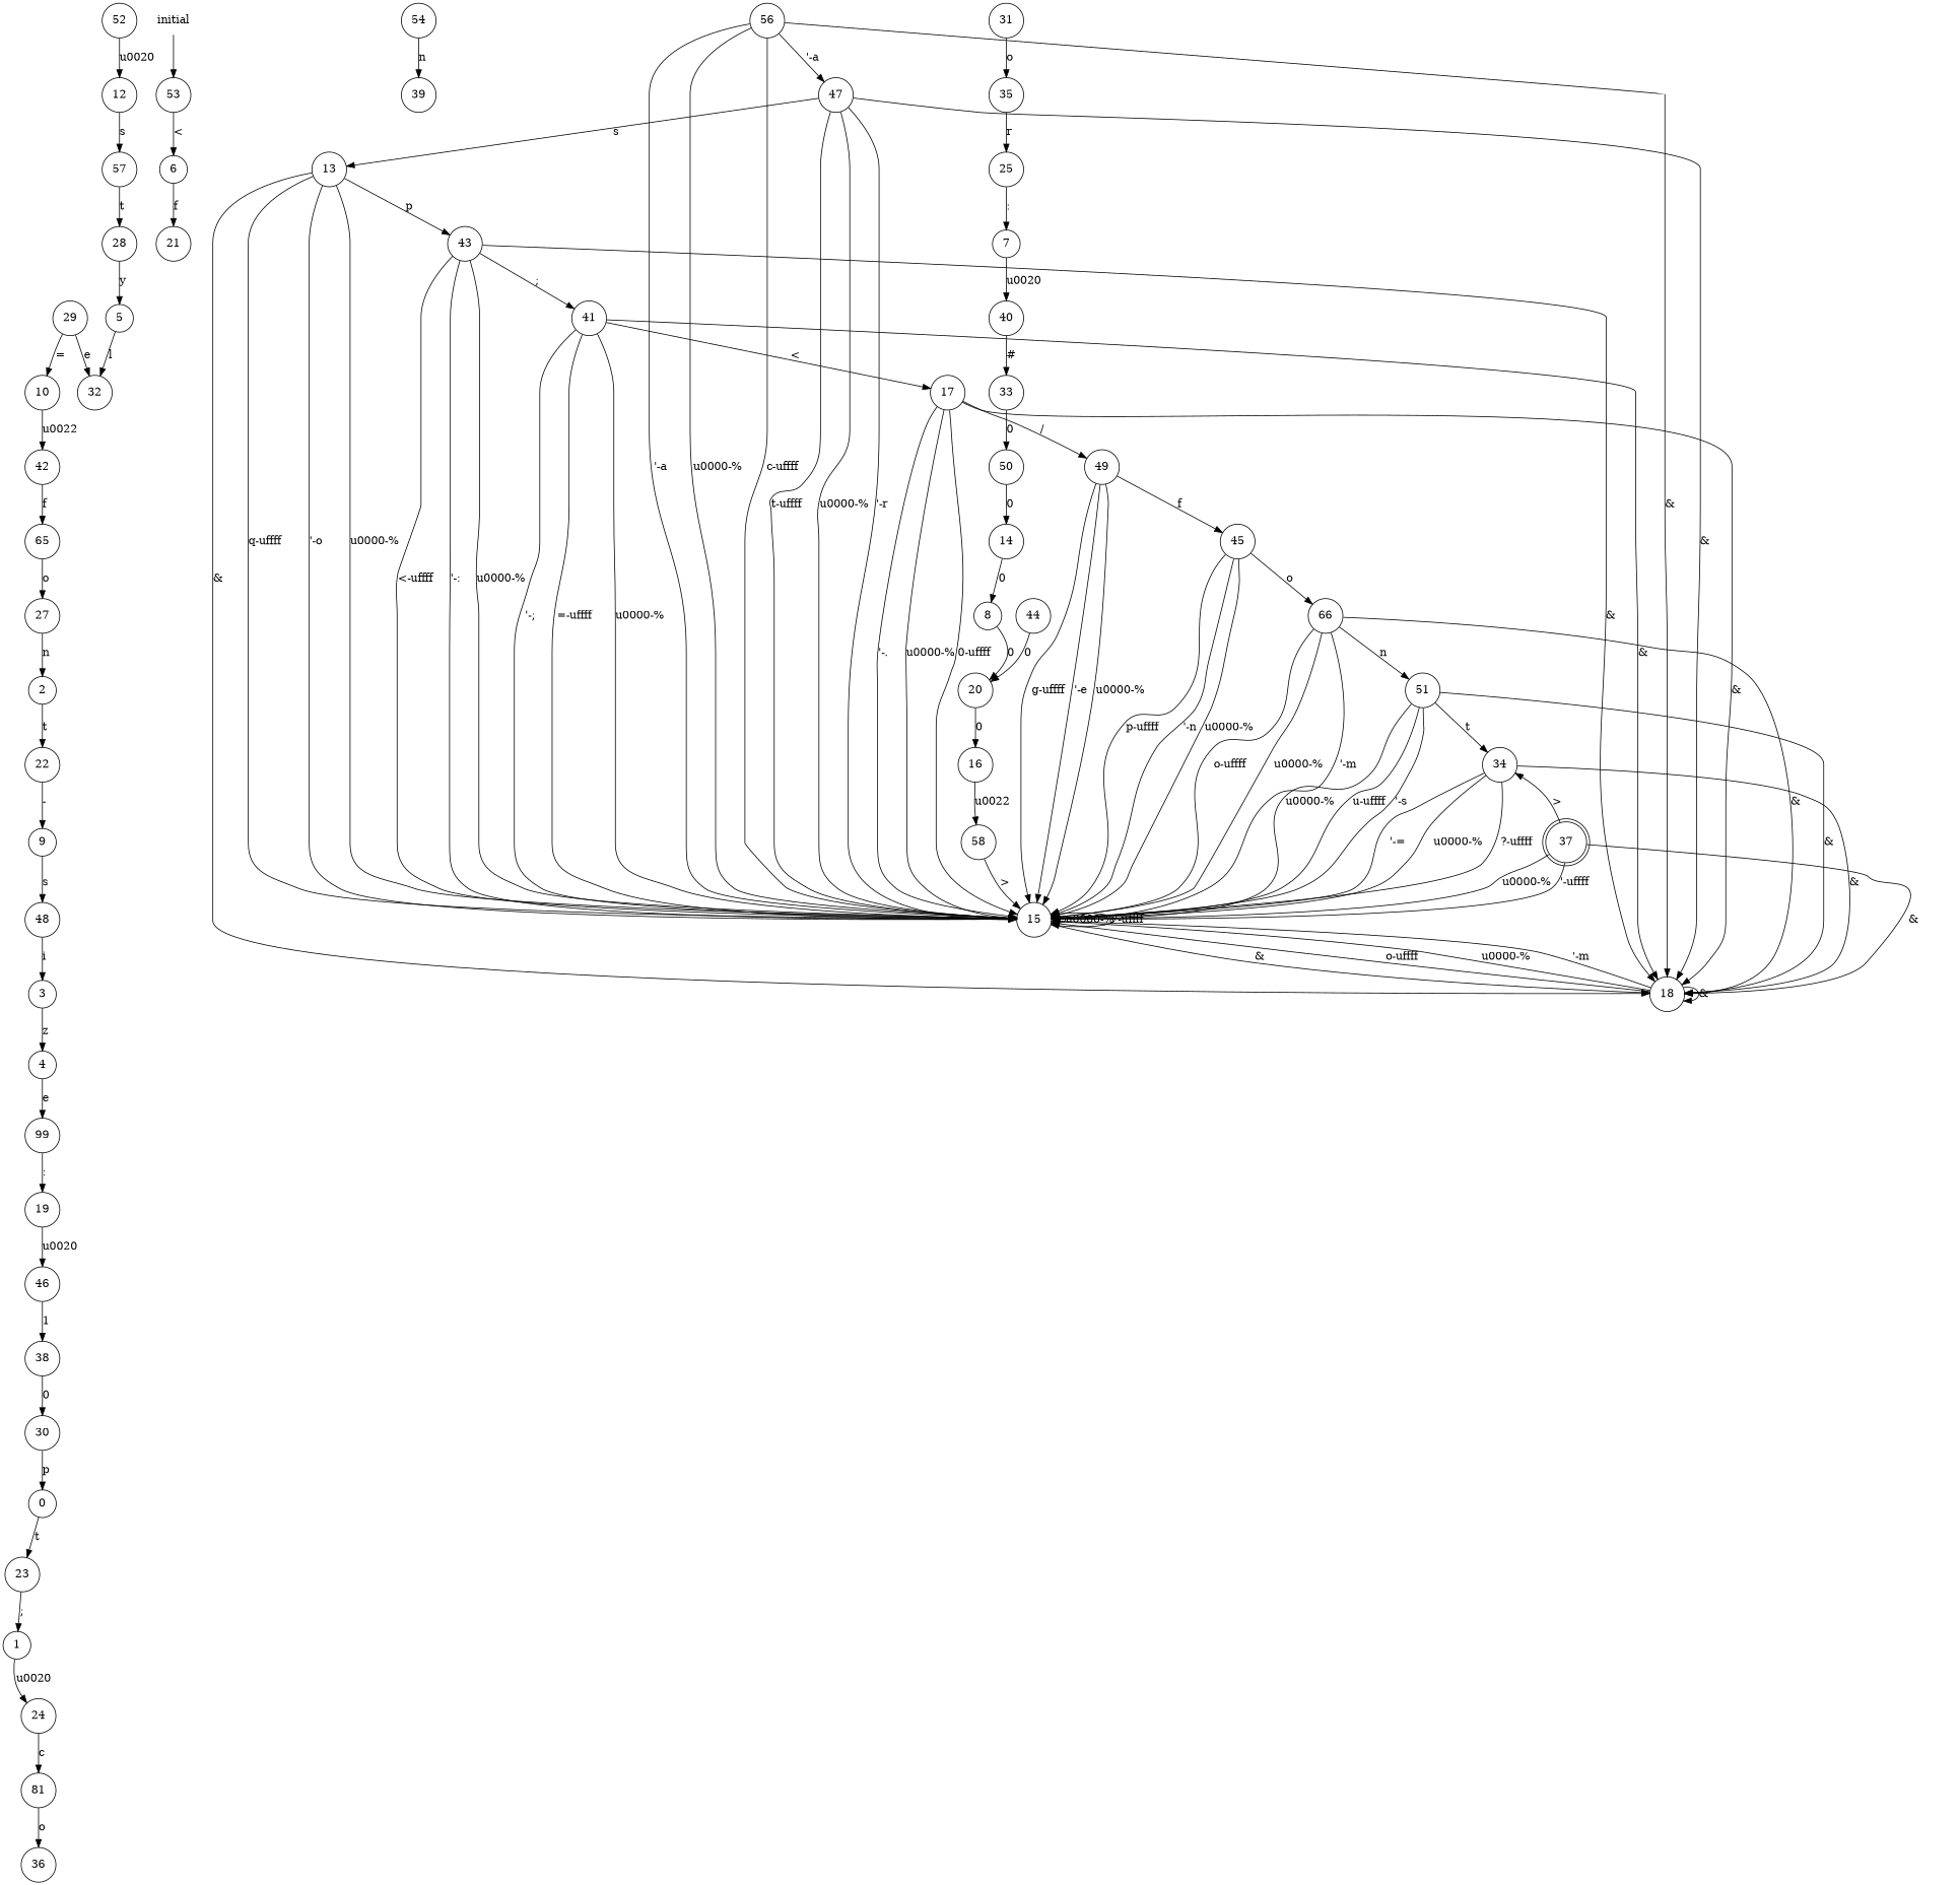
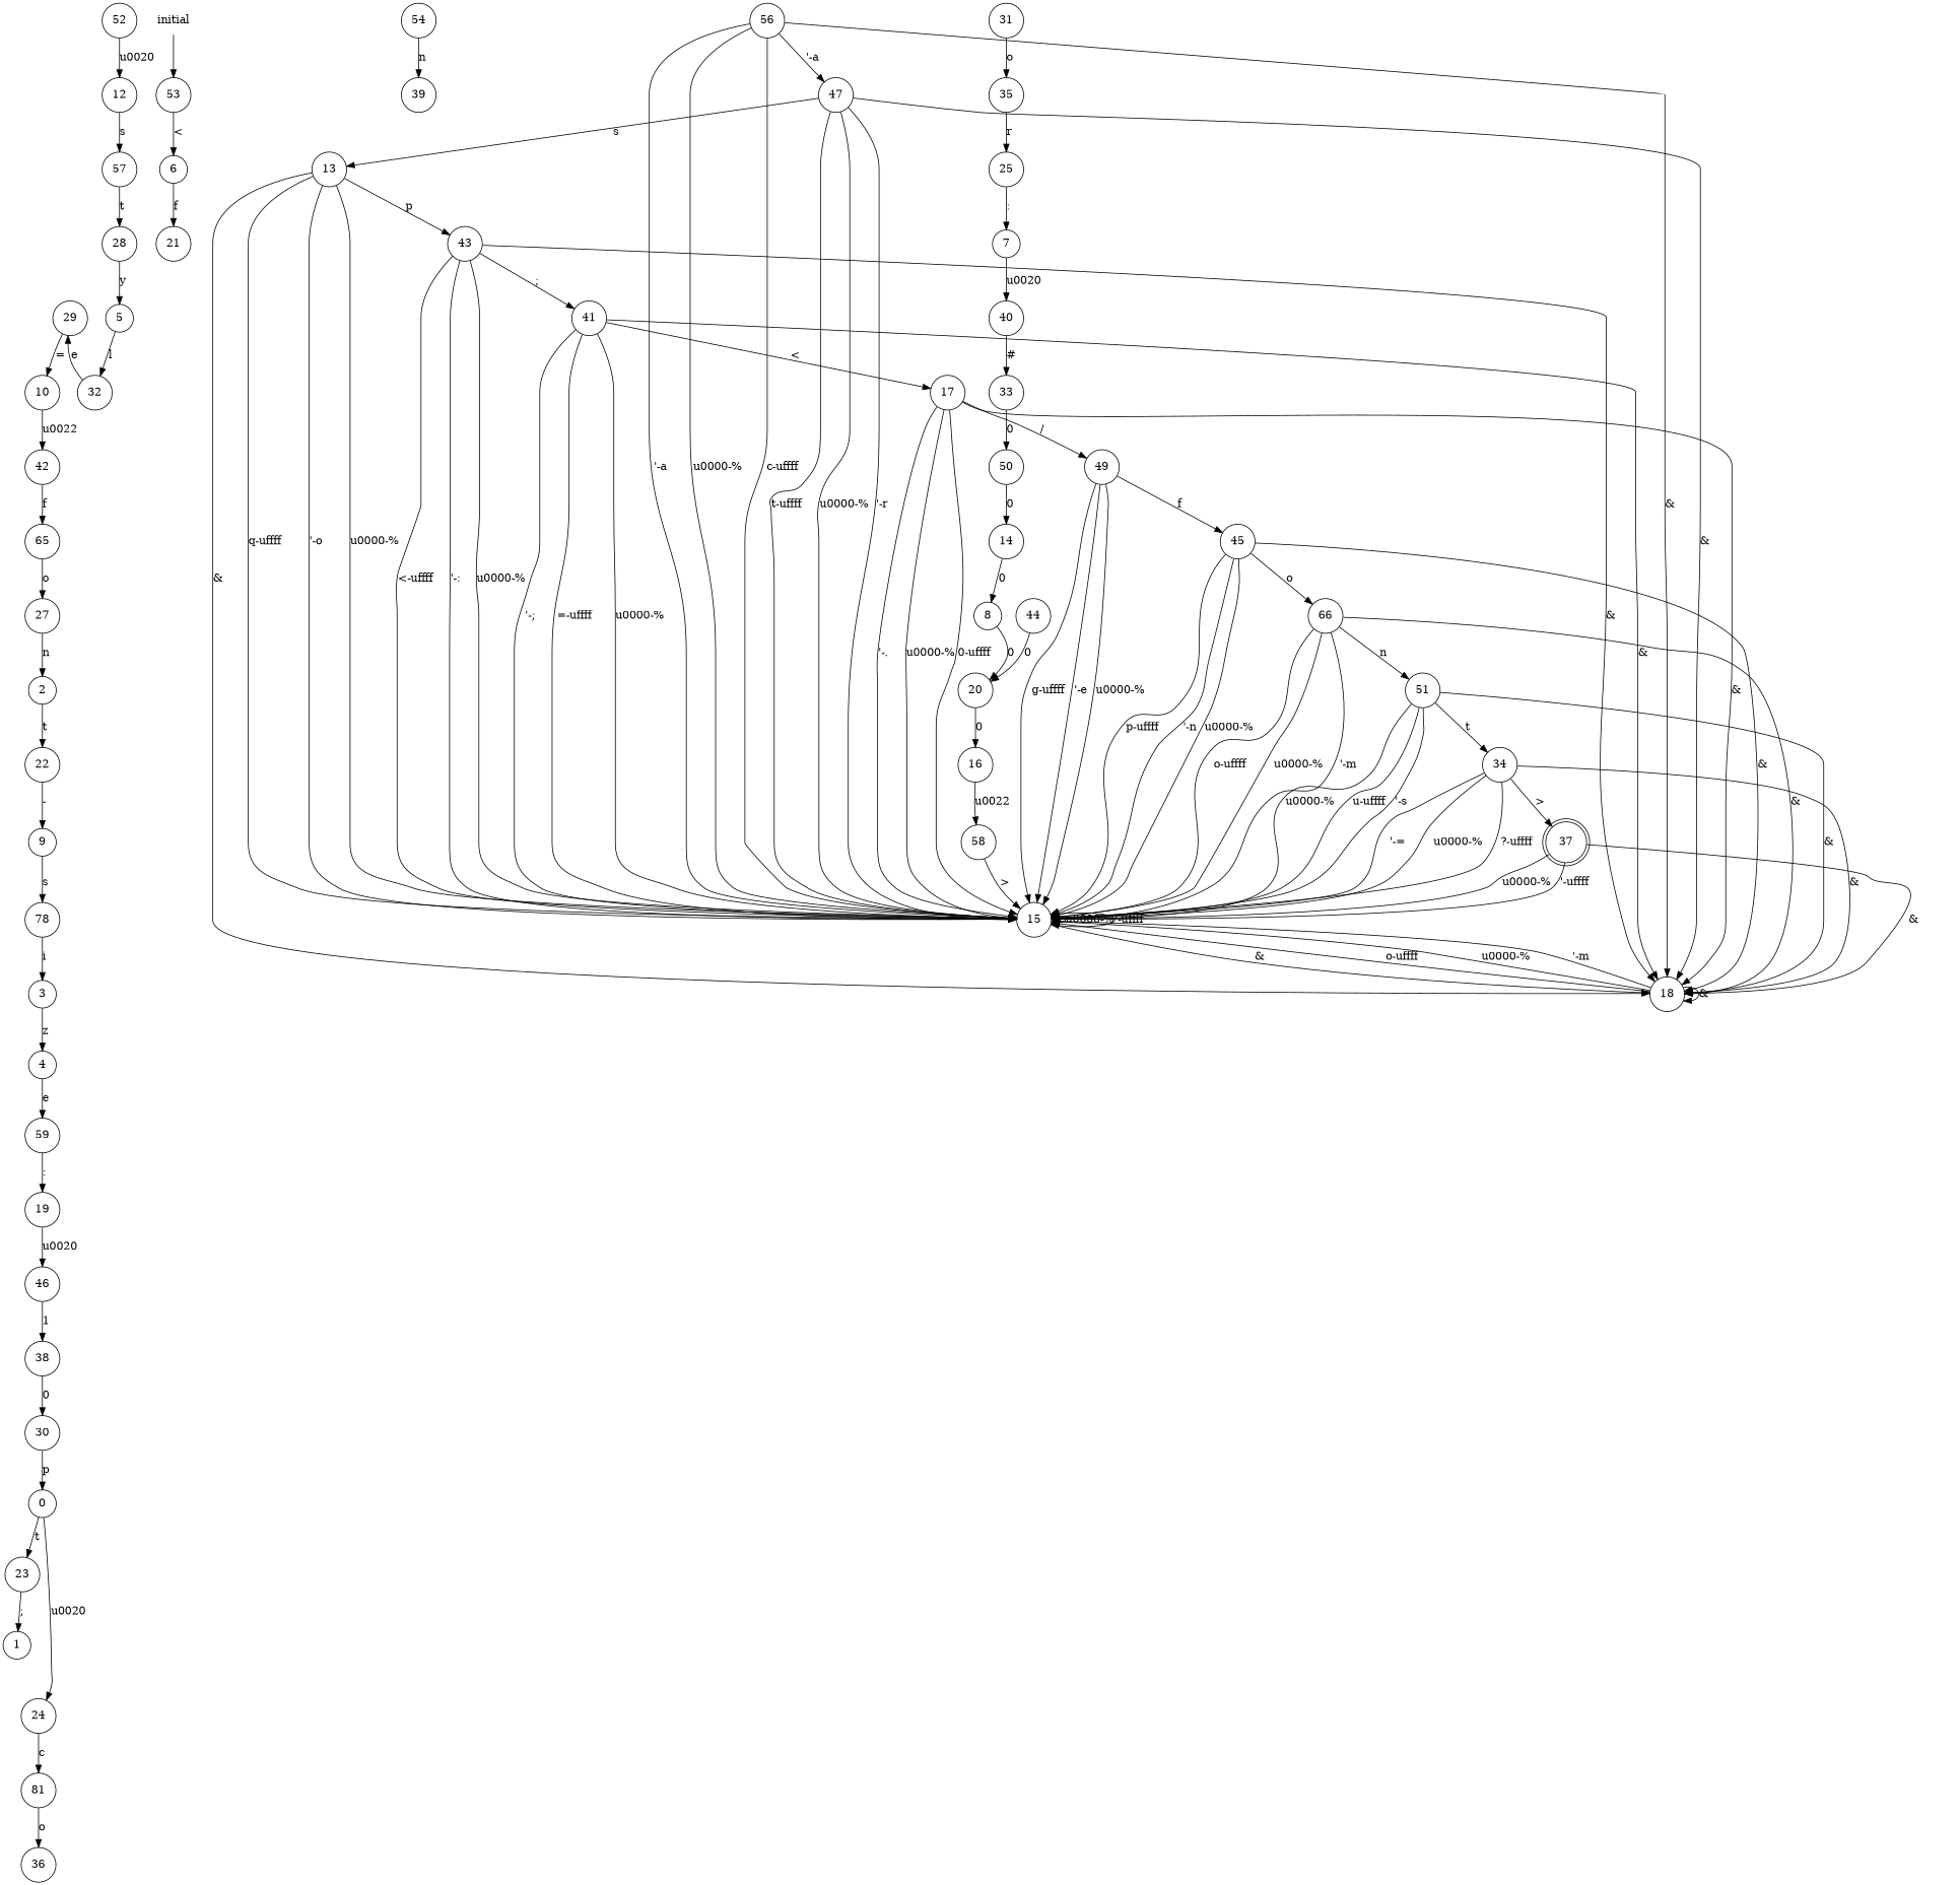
  digraph {
    rankdir=TB
    node [shape=circle]
    0
    23
    1
    24
    n5 [label=81]
    36
    2
    22
    9
-   48
+   48 [label=78]
    3
    4
-   59 [label=99]
+   59
    19
    46
    5
    32
    29
    10
    6
    21
    54
    39
    7
    40
    33
    50
    8
    20
    44
    16
    42
    n33 [label=65]
    27
    31
    35
    12
    57
    28
    13
    15
    18
    43
    41
    56
    47
    17
    14
    58
    49
    45
    n52 [label=66]
    38
    30
    25
    51
    34
    37 [shape=doublecircle]
    52
    53
    initial [shape=plaintext]
    0 -> 23 [label=t]
    23 -> 1 [label=";"]
-   1 -> 24 [label="\u0020"]
+   0 -> 24 [label="\u0020"]
    24 -> n5 [label=c]
    n5 -> 36 [label=o]
    2 -> 22 [label=t]
    22 -> 9 [label="-"]
    9 -> 48 [label=s]
    48 -> 3 [label=i]
    3 -> 4 [label=z]
    4 -> 59 [label=e]
    59 -> 19 [label=":"]
    19 -> 46 [label="\u0020"]
    46 -> 38 [label=1]
    5 -> 32 [label=l]
-   29 -> 32 [label=e]
+   32 -> 29 [label=e]
    29 -> 10 [label="="]
    10 -> 42 [label="\u0022"]
    6 -> 21 [label=f]
    54 -> 39 [label=n]
    7 -> 40 [label="\u0020"]
    40 -> 33 [label="#"]
    33 -> 50 [label=0]
    50 -> 14 [label=0]
    8 -> 20 [label=0]
    20 -> 16 [label=0]
    44 -> 20 [label=0]
    16 -> 58 [label="\u0022"]
    42 -> n33 [label=f]
    n33 -> 27 [label=o]
    27 -> 2 [label=n]
    31 -> 35 [label=o]
    35 -> 25 [label=r]
    12 -> 57 [label=s]
    57 -> 28 [label=t]
    28 -> 5 [label=y]
    13 -> 15 [label="q-\uffff"]
    13 -> 15 [label="'-o"]
    13 -> 15 [label="\u0000-%"]
    13 -> 18 [label="&"]
    13 -> 43 [label=p]
    15 -> 15 [label="\u0000-%"]
    15 -> 15 [label="'-\uffff"]
    15 -> 18 [label="&"]
    18 -> 15 [label="o-\uffff"]
    18 -> 15 [label="\u0000-%"]
    18 -> 15 [label="'-m"]
    18 -> 18 [label="&"]
    43 -> 15 [label="<-\uffff"]
    43 -> 15 [label="'-:"]
    43 -> 15 [label="\u0000-%"]
    43 -> 18 [label="&"]
    43 -> 41 [label=";"]
    41 -> 15 [label="'-;"]
    41 -> 15 [label="=-\uffff"]
    41 -> 15 [label="\u0000-%"]
    41 -> 18 [label="&"]
    41 -> 17 [label="<"]
    56 -> 15 [label="'-a"]
    56 -> 15 [label="\u0000-%"]
    56 -> 15 [label="c-\uffff"]
    56 -> 18 [label="&"]
    56 -> 47 [label="'-a"]
    47 -> 13 [label=s]
    47 -> 15 [label="t-\uffff"]
    47 -> 15 [label="\u0000-%"]
    47 -> 15 [label="'-r"]
    47 -> 18 [label="&"]
    17 -> 15 [label="'-."]
    17 -> 15 [label="\u0000-%"]
    17 -> 15 [label="0-\uffff"]
    17 -> 18 [label="&"]
    17 -> 49 [label="/"]
    14 -> 8 [label=0]
    58 -> 15 [label=">"]
    49 -> 15 [label="g-\uffff"]
    49 -> 15 [label="'-e"]
    49 -> 15 [label="\u0000-%"]
    49 -> 45 [label=f]
    45 -> 15 [label="p-\uffff"]
    45 -> 15 [label="'-n"]
    45 -> 15 [label="\u0000-%"]
+   45 -> 18 [label="&"]
    45 -> n52 [label=o]
    n52 -> 15 [label="o-\uffff"]
    n52 -> 15 [label="\u0000-%"]
    n52 -> 15 [label="'-m"]
    n52 -> 18 [label="&"]
    n52 -> 51 [label=n]
    38 -> 30 [label=0]
    30 -> 0 [label=p]
    25 -> 7 [label=":"]
    51 -> 15 [label="\u0000-%"]
    51 -> 15 [label="u-\uffff"]
    51 -> 15 [label="'-s"]
    51 -> 18 [label="&"]
    51 -> 34 [label=t]
    34 -> 15 [label="'-="]
    34 -> 15 [label="\u0000-%"]
    34 -> 15 [label="?-\uffff"]
    34 -> 18 [label="&"]
-   37 -> 34 [label=">"]
+   34 -> 37 [label=">"]
    37 -> 15 [label="\u0000-%"]
    37 -> 15 [label="'-\uffff"]
    37 -> 18 [label="&"]
    52 -> 12 [label="\u0020"]
    53 -> 6 [label="<"]
    initial -> 53
  }
